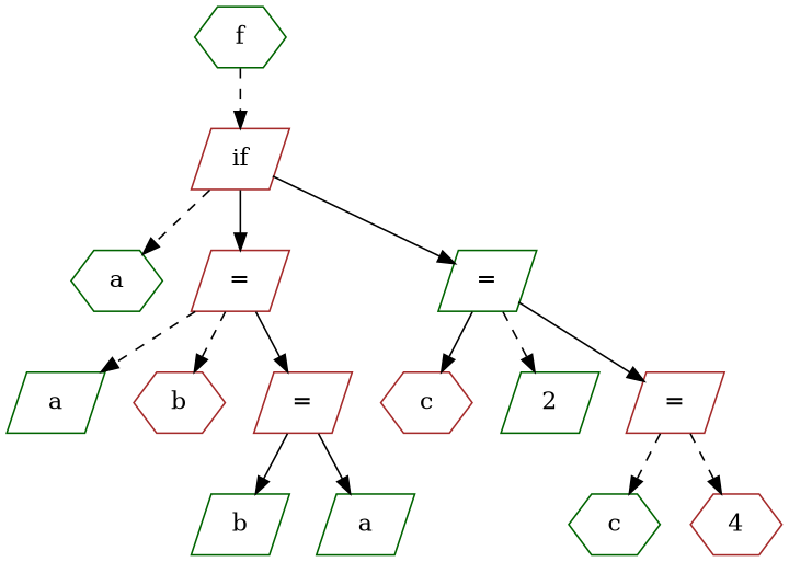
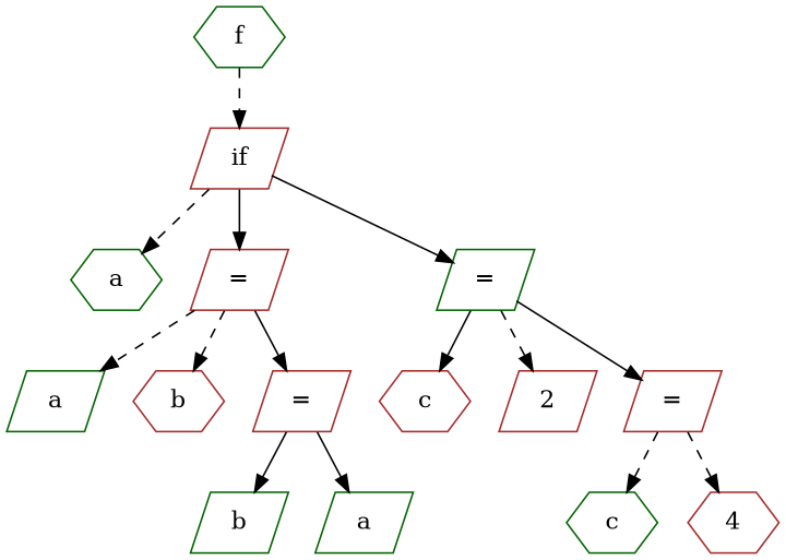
  digraph {
    node [color=brown shape=parallelogram]
    edge [style=dashed]
    n1 [color=darkgreen label=f shape=hexagon]
    n2 [label=if]
    n3 [color=darkgreen label=a shape=hexagon]
    n4 [label="="]
    n5 [color=darkgreen label="="]
    n6 [color=darkgreen label=a]
    n7 [label=b shape=hexagon]
    n8 [label="="]
    n9 [label=c shape=hexagon]
-   n10 [color=darkgreen label=2]
+   n10 [label=2]
    n11 [label="="]
    n12 [color=darkgreen label=b]
    n13 [color=darkgreen label=a]
    n14 [color=darkgreen label=c shape=hexagon]
    n15 [label=4 shape=hexagon]
    n1 -> n2
    n2 -> n3
    n2 -> n4 [style=solid]
    n2 -> n5 [style=solid]
    n4 -> n6
    n4 -> n7
    n4 -> n8 [style=solid]
    n5 -> n9 [style=solid]
    n5 -> n10
    n5 -> n11 [style=solid]
    n8 -> n12 [style=solid]
    n8 -> n13 [style=solid]
    n11 -> n14
    n11 -> n15
  }
